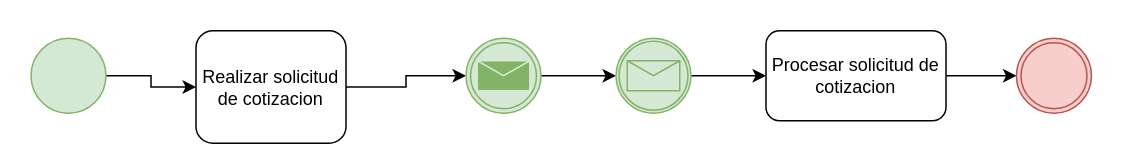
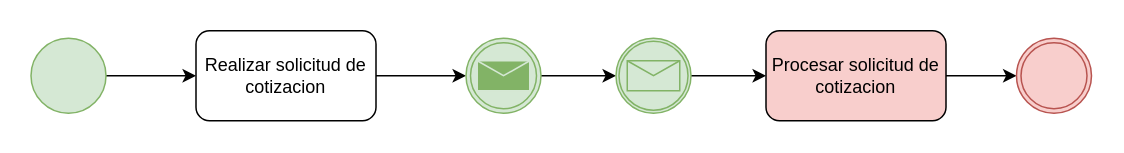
  <mxCell id="0" />
  <mxCell id="1" parent="0" />
  <mxCell id="2" value="" style="edgeStyle=orthogonalEdgeStyle;rounded=0;orthogonalLoop=1;jettySize=auto;html=1;" edge="1" parent="1" source="3" target="5"><mxGeometry relative="1" as="geometry" /></mxCell>
  <mxCell id="3" value="" style="points=[[0.145,0.145,0],[0.5,0,0],[0.855,0.145,0],[1,0.5,0],[0.855,0.855,0],[0.5,1,0],[0.145,0.855,0],[0,0.5,0]];shape=mxgraph.bpmn.event;html=1;verticalLabelPosition=bottom;labelBackgroundColor=#ffffff;verticalAlign=top;align=center;perimeter=ellipsePerimeter;outlineConnect=0;aspect=fixed;outline=standard;symbol=general;fillColor=#d5e8d4;strokeColor=#82b366;" vertex="1" parent="1"><mxGeometry x="20" y="25" width="50" height="50" as="geometry" /></mxCell>
  <mxCell id="4" value="" style="edgeStyle=orthogonalEdgeStyle;rounded=0;orthogonalLoop=1;jettySize=auto;html=1;" edge="1" parent="1" source="5" target="7"><mxGeometry relative="1" as="geometry" /></mxCell>
- <mxCell id="5" value="Realizar solicitud de cotizacion" style="rounded=1;whiteSpace=wrap;html=1;" vertex="1" parent="1"><mxGeometry x="130" y="20" width="100" height="75" as="geometry" /></mxCell>
+ <mxCell id="5" value="Realizar solicitud de cotizacion" style="rounded=1;whiteSpace=wrap;html=1;" vertex="1" parent="1"><mxGeometry x="130" y="20" width="120" height="60" as="geometry" /></mxCell>
  <mxCell id="6" value="" style="edgeStyle=orthogonalEdgeStyle;rounded=0;orthogonalLoop=1;jettySize=auto;html=1;" edge="1" parent="1" source="7" target="9"><mxGeometry relative="1" as="geometry" /></mxCell>
  <mxCell id="7" value="" style="points=[[0.145,0.145,0],[0.5,0,0],[0.855,0.145,0],[1,0.5,0],[0.855,0.855,0],[0.5,1,0],[0.145,0.855,0],[0,0.5,0]];shape=mxgraph.bpmn.event;html=1;verticalLabelPosition=bottom;labelBackgroundColor=#ffffff;verticalAlign=top;align=center;perimeter=ellipsePerimeter;outlineConnect=0;aspect=fixed;outline=throwing;symbol=message;fillColor=#d5e8d4;strokeColor=#82b366;" vertex="1" parent="1"><mxGeometry x="310" y="25" width="50" height="50" as="geometry" /></mxCell>
  <mxCell id="8" value="" style="edgeStyle=orthogonalEdgeStyle;rounded=0;orthogonalLoop=1;jettySize=auto;html=1;" edge="1" parent="1" source="9" target="11"><mxGeometry relative="1" as="geometry" /></mxCell>
  <mxCell id="9" value="" style="points=[[0.145,0.145,0],[0.5,0,0],[0.855,0.145,0],[1,0.5,0],[0.855,0.855,0],[0.5,1,0],[0.145,0.855,0],[0,0.5,0]];shape=mxgraph.bpmn.event;html=1;verticalLabelPosition=bottom;labelBackgroundColor=#ffffff;verticalAlign=top;align=center;perimeter=ellipsePerimeter;outlineConnect=0;aspect=fixed;outline=catching;symbol=message;fillColor=#d5e8d4;strokeColor=#82b366;" vertex="1" parent="1"><mxGeometry x="410" y="25" width="50" height="50" as="geometry" /></mxCell>
  <mxCell id="10" value="" style="edgeStyle=orthogonalEdgeStyle;rounded=0;orthogonalLoop=1;jettySize=auto;html=1;" edge="1" parent="1" source="11" target="12"><mxGeometry relative="1" as="geometry" /></mxCell>
- <mxCell id="11" value="Procesar solicitud de cotizacion" style="rounded=1;whiteSpace=wrap;html=1;" vertex="1" parent="1"><mxGeometry x="510" y="20" width="120" height="60" as="geometry" /></mxCell>
+ <mxCell id="11" value="Procesar solicitud de cotizacion" style="rounded=1;whiteSpace=wrap;html=1;fillColor=#f8cecc;" vertex="1" parent="1"><mxGeometry x="510" y="20" width="120" height="60" as="geometry" /></mxCell>
  <mxCell id="12" value="" style="points=[[0.145,0.145,0],[0.5,0,0],[0.855,0.145,0],[1,0.5,0],[0.855,0.855,0],[0.5,1,0],[0.145,0.855,0],[0,0.5,0]];shape=mxgraph.bpmn.event;html=1;verticalLabelPosition=bottom;labelBackgroundColor=#ffffff;verticalAlign=top;align=center;perimeter=ellipsePerimeter;outlineConnect=0;aspect=fixed;outline=throwing;symbol=general;fillColor=#f8cecc;strokeColor=#b85450;" vertex="1" parent="1"><mxGeometry x="677" y="25" width="50" height="50" as="geometry" /></mxCell>
